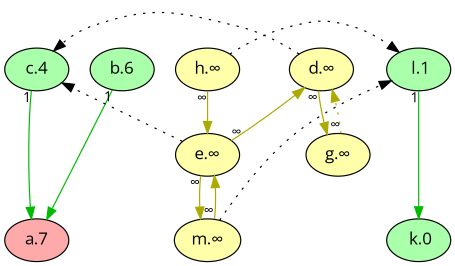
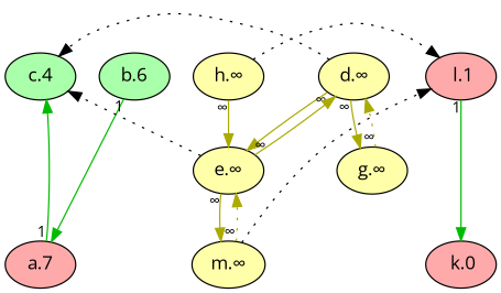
  digraph {
    fontname="Open Sans"
    rankdir=TB
    node [fillcolor="#FFFFAA" fontname="Open Sans" fontsize=14 style=filled]
    edge [color="#AAAA00" dir=forward fontname="Open Sans" fontsize=12 labeldistance=1.5 style=solid taillabel="∞"]
    n1 [fillcolor="#FFAAAA" label="a.7"]
-   n2 [fillcolor="#AAFFAA" label=" k.0"]
-   n3 [fillcolor="#AAFFAA" label=" l.1"]
+   n2 [fillcolor="#FFAAAA" label=" k.0"]
+   n3 [fillcolor="#FFAAAA" label=" l.1"]
    n4 [fillcolor="#AAFFAA" label="c.4"]
    n5 [fillcolor="#AAFFAA" label="b.6"]
    n6 [label="d.∞"]
    n7 [label="e.∞"]
    n8 [label="g.∞"]
    n9 [label="m.∞"]
    n10 [label="h.∞"]
    subgraph sub_1 {
      rank=max
      n1
      n2
    }
    subgraph sub_2 {
      rank=min
      n3
      n4
      n5
    }
    n3 -> n2 [color="#00BB00" taillabel=1]
-   n4 -> n1 [color="#00BB00" taillabel=1]
+   n1 -> n4 [color="#00BB00" taillabel=1]
    n5 -> n1 [color="#00BB00" taillabel=1]
    n6 -> n4 [color=black constraint=false style=dotted taillabel=""]
+   n6 -> n7
    n6 -> n8
    n7 -> n4 [color=black constraint=false style=dotted taillabel=""]
    n7 -> n6
    n7 -> n9
    n8 -> n6 [style=dotted]
    n9 -> n3 [color=black constraint=false style=dotted taillabel=""]
-   n9 -> n7
+   n9 -> n7 [style=dotted]
    n10 -> n3 [color=black constraint=false style=dotted taillabel=""]
    n10 -> n7
  }
